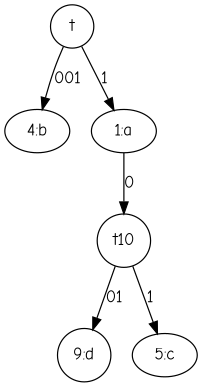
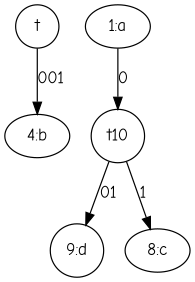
  digraph {
    fontname="Comic Neue"
    node [fontname="Comic Neue" shape=ellipse]
    edge [fontname="Comic Neue"]
    n1 [label="4:b"]
    t [shape=circle]
    n3 [label="1:a"]
    t10 [shape=circle]
    n5 [label="9:d" shape=circle]
-   n6 [label="5:c"]
+   n6 [label="8:c"]
    t -> n1 [label=001]
-   t -> n3 [label=1]
    n3 -> t10 [label=0]
    t10 -> n5 [label=01]
    t10 -> n6 [label=1]
  }
